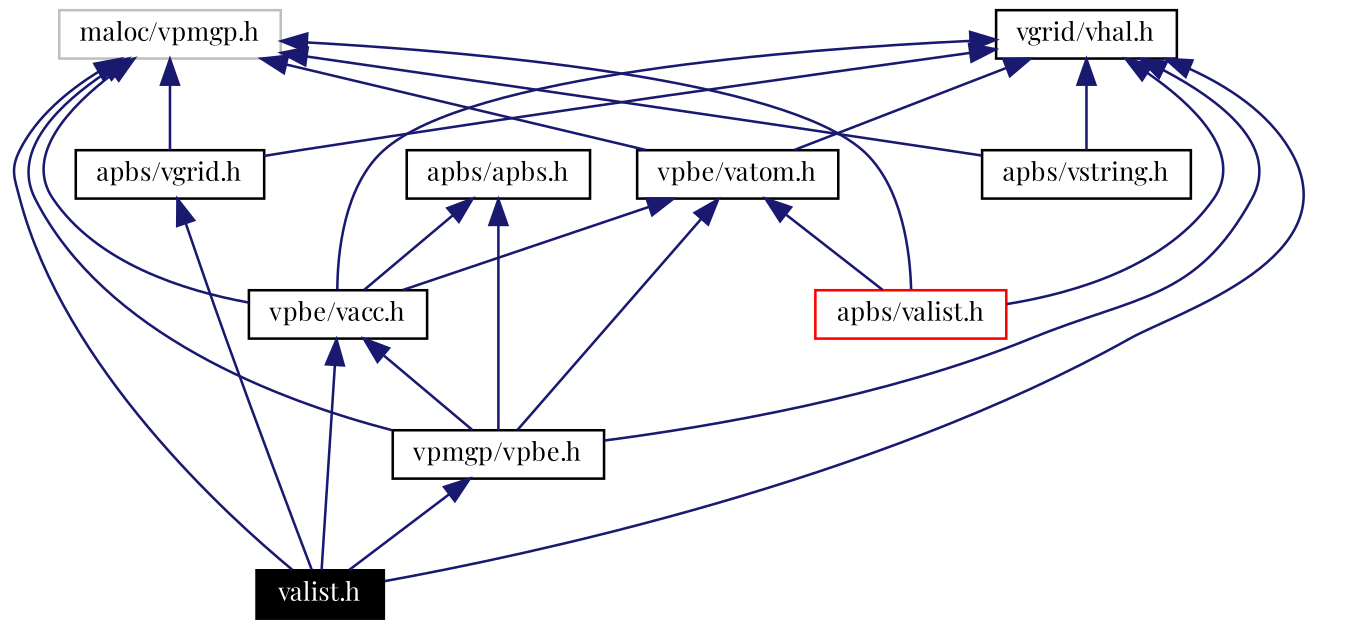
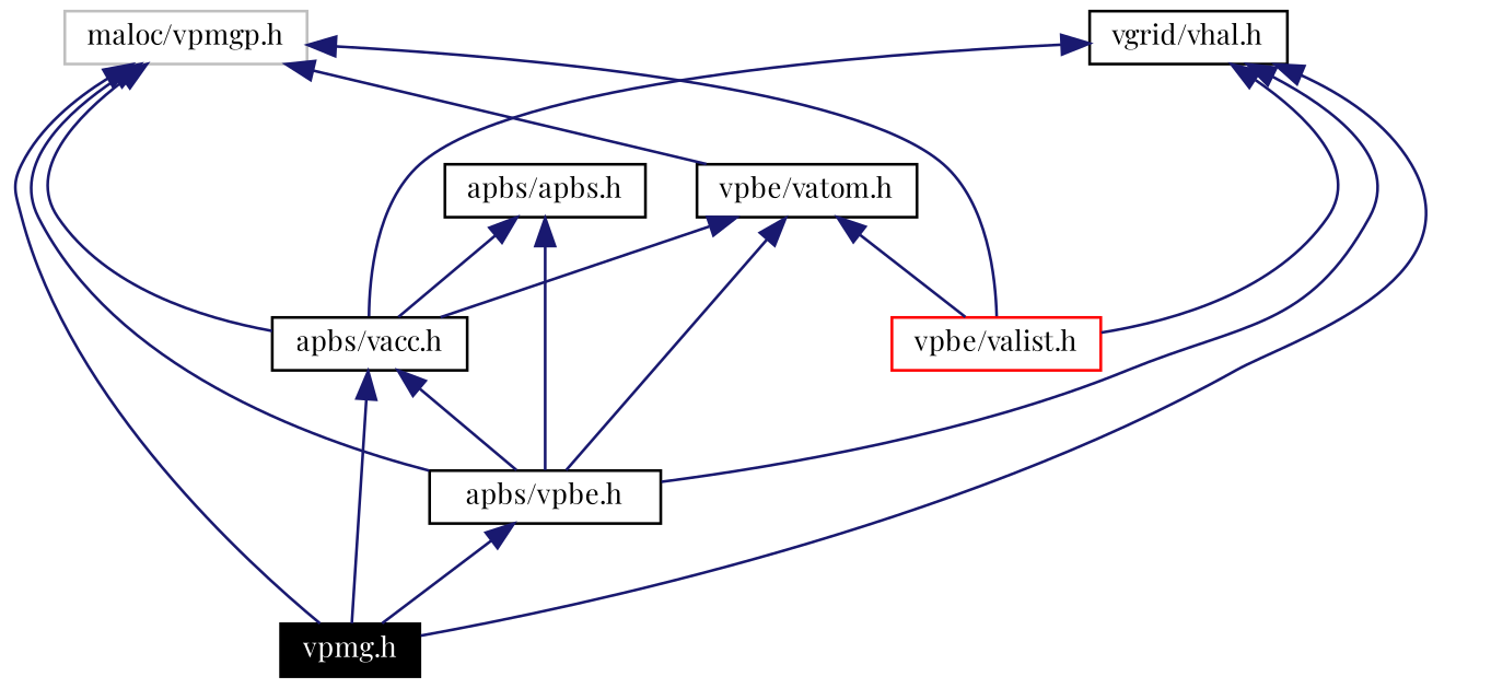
  digraph {
    fontname="Playfair Display"
    node [color=black fontname="Playfair Display" fontsize=10 shape=box]
    edge [color=midnightblue dir=back fontname="Playfair Display" fontsize=10 style=solid]
-   n1 [fontcolor=white height=0.2 label="valist.h" style=filled width=0.4]
+   n1 [fontcolor=white height=0.2 label="vpmg.h" style=filled width=0.4]
    n2 [color=grey75 height=0.2 label="maloc/vpmgp.h" width=0.4]
-   n3 [height=0.2 label="vpbe/vacc.h" width=0.4]
-   n4 [color=red height=0.2 label="apbs/valist.h" width=0.4]
+   n3 [height=0.2 label="apbs/vacc.h" width=0.4]
+   n4 [color=red height=0.2 label="vpbe/valist.h" width=0.4]
    n5 [height=0.2 label="vpbe/vatom.h" width=0.4]
-   n6 [height=0.2 label="vpmgp/vpbe.h" width=0.4]
-   n7 [height=0.2 label="apbs/vgrid.h" width=0.4]
-   n8 [height=0.2 label="apbs/vstring.h" width=0.4]
+   n6 [height=0.2 label="apbs/vpbe.h" width=0.4]
    n9 [height=0.2 label="vgrid/vhal.h" width=0.4]
    n10 [height=0.2 label="apbs/apbs.h" width=0.4]
    n2 -> n1
    n2 -> n3
    n2 -> n4
    n2 -> n5
    n2 -> n6
-   n2 -> n7
-   n2 -> n8
    n3 -> n1
    n3 -> n6
    n5 -> n3
    n5 -> n4
    n5 -> n6
    n6 -> n1
-   n7 -> n1
    n9 -> n1
    n9 -> n3
    n9 -> n4
-   n9 -> n5
    n9 -> n6
-   n9 -> n7
-   n9 -> n8
    n10 -> n3
    n10 -> n6
  }
